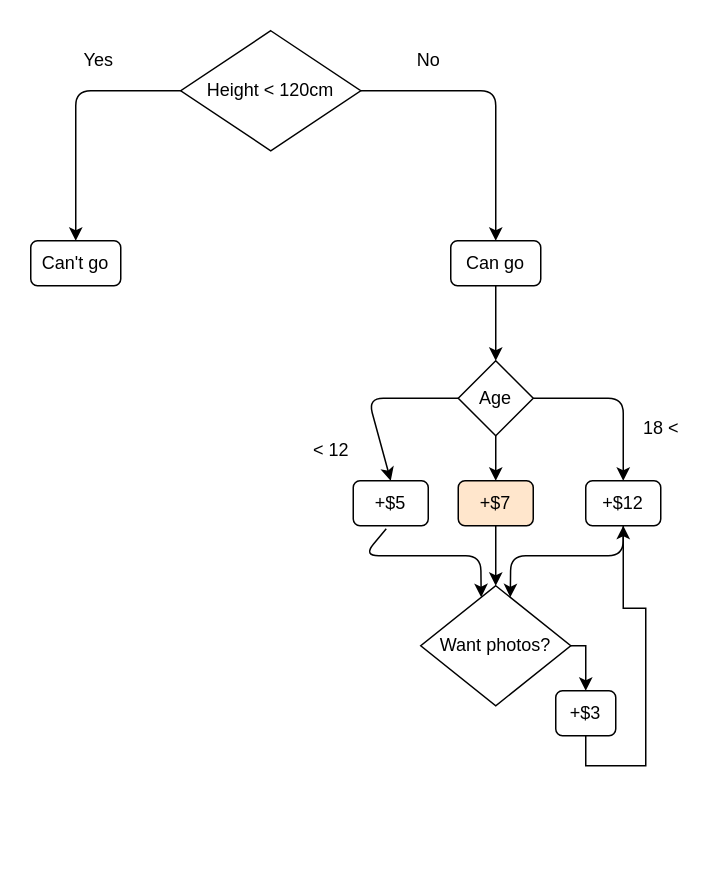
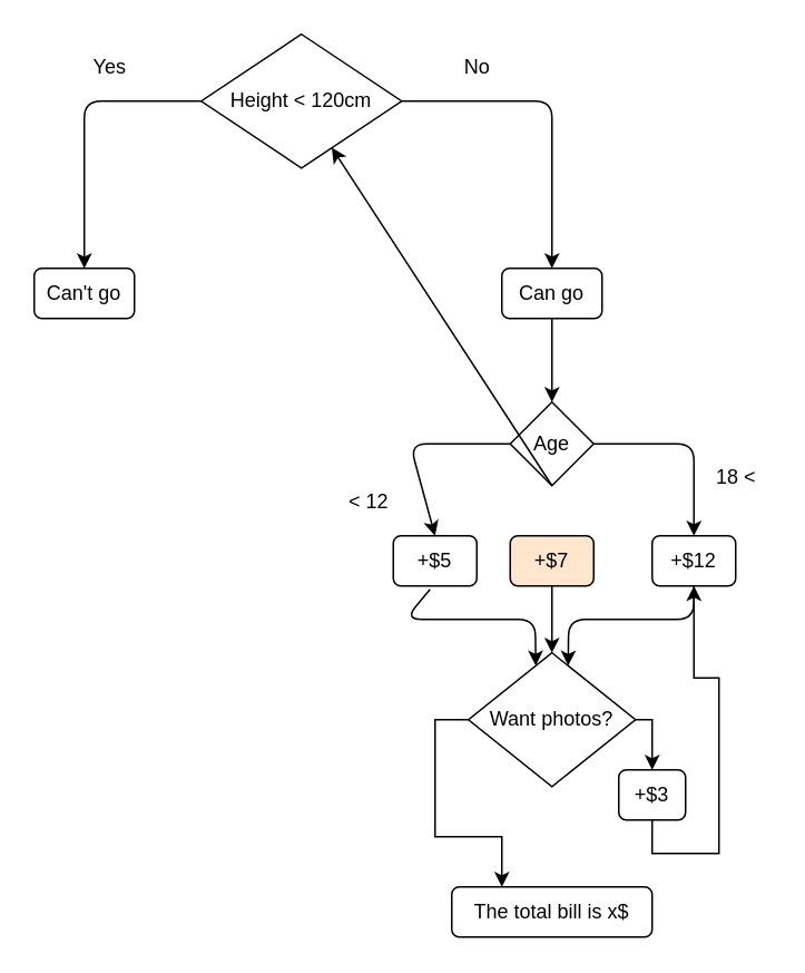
  <mxCell id="0" />
  <mxCell id="1" parent="0" />
  <mxCell id="2" value="Height &amp;lt; 120cm" style="rhombus;whiteSpace=wrap;html=1;" vertex="1" parent="1"><mxGeometry x="120" y="20" width="120" height="80" as="geometry" /></mxCell>
  <mxCell id="3" value="" style="endArrow=classic;html=1;exitX=0;exitY=0.5;exitDx=0;exitDy=0;" edge="1" parent="1" source="2"><mxGeometry width="50" height="50" relative="1" as="geometry"><mxPoint x="160" y="270" as="sourcePoint" /><mxPoint x="50" y="160" as="targetPoint" /><Array as="points"><mxPoint x="50" y="60" /></Array></mxGeometry></mxCell>
  <mxCell id="4" value="" style="endArrow=classic;html=1;exitX=1;exitY=0.5;exitDx=0;exitDy=0;" edge="1" parent="1" source="2"><mxGeometry width="50" height="50" relative="1" as="geometry"><mxPoint x="370" y="60" as="sourcePoint" /><mxPoint x="330" y="160" as="targetPoint" /><Array as="points"><mxPoint x="330" y="60" /></Array></mxGeometry></mxCell>
  <mxCell id="5" value="Yes" style="text;html=1;align=center;verticalAlign=middle;resizable=0;points=[];autosize=1;" vertex="1" parent="1"><mxGeometry x="45" y="30" width="40" height="20" as="geometry" /></mxCell>
  <mxCell id="6" value="No" style="text;html=1;align=center;verticalAlign=middle;resizable=0;points=[];autosize=1;" vertex="1" parent="1"><mxGeometry x="270" y="30" width="30" height="20" as="geometry" /></mxCell>
  <mxCell id="7" value="Can't go" style="rounded=1;whiteSpace=wrap;html=1;" vertex="1" parent="1"><mxGeometry x="20" y="160" width="60" height="30" as="geometry" /></mxCell>
  <mxCell id="8" value="Can go" style="rounded=1;whiteSpace=wrap;html=1;" vertex="1" parent="1"><mxGeometry x="300" y="160" width="60" height="30" as="geometry" /></mxCell>
  <mxCell id="9" value="" style="endArrow=classic;html=1;exitX=0.5;exitY=1;exitDx=0;exitDy=0;" edge="1" parent="1" source="8"><mxGeometry width="50" height="50" relative="1" as="geometry"><mxPoint x="330" y="200" as="sourcePoint" /><mxPoint x="330" y="240" as="targetPoint" /></mxGeometry></mxCell>
  <mxCell id="10" value="Age" style="rhombus;whiteSpace=wrap;html=1;" vertex="1" parent="1"><mxGeometry x="305" y="240" width="50" height="50" as="geometry" /></mxCell>
- <mxCell id="11" value="" style="endArrow=classic;html=1;exitX=0.5;exitY=1;exitDx=0;exitDy=0;" edge="1" parent="1" source="10" target="12"><mxGeometry width="50" height="50" relative="1" as="geometry"><mxPoint x="460" y="300" as="sourcePoint" /><mxPoint x="330" y="340" as="targetPoint" /></mxGeometry></mxCell>
+ <mxCell id="11" value="" style="endArrow=classic;html=1;exitX=0.5;exitY=1;exitDx=0;exitDy=0;" edge="1" parent="1" source="10" target="2"><mxGeometry width="50" height="50" relative="1" as="geometry"><mxPoint x="460" y="300" as="sourcePoint" /><mxPoint x="330" y="340" as="targetPoint" /></mxGeometry></mxCell>
  <mxCell id="12" value="+$7" style="rounded=1;whiteSpace=wrap;html=1;fillColor=#ffe6cc;" vertex="1" parent="1"><mxGeometry x="305" y="320" width="50" height="30" as="geometry" /></mxCell>
  <mxCell id="13" value="+$5" style="rounded=1;whiteSpace=wrap;html=1;" vertex="1" parent="1"><mxGeometry x="235" y="320" width="50" height="30" as="geometry" /></mxCell>
  <mxCell id="14" value="+$12" style="rounded=1;whiteSpace=wrap;html=1;" vertex="1" parent="1"><mxGeometry x="390" y="320" width="50" height="30" as="geometry" /></mxCell>
  <mxCell id="15" value="" style="endArrow=classic;html=1;exitX=1;exitY=0.5;exitDx=0;exitDy=0;entryX=0.5;entryY=0;entryDx=0;entryDy=0;" edge="1" parent="1" source="10" target="14"><mxGeometry width="50" height="50" relative="1" as="geometry"><mxPoint x="460" y="300" as="sourcePoint" /><mxPoint x="510" y="250" as="targetPoint" /><Array as="points"><mxPoint x="415" y="265" /></Array></mxGeometry></mxCell>
  <mxCell id="16" value="" style="endArrow=classic;html=1;exitX=0;exitY=0.5;exitDx=0;exitDy=0;entryX=0.5;entryY=0;entryDx=0;entryDy=0;" edge="1" parent="1" source="10" target="13"><mxGeometry width="50" height="50" relative="1" as="geometry"><mxPoint x="460" y="300" as="sourcePoint" /><mxPoint x="510" y="250" as="targetPoint" /><Array as="points"><mxPoint x="245" y="265" /></Array></mxGeometry></mxCell>
  <mxCell id="17" value="&amp;lt; 12" style="text;html=1;align=center;verticalAlign=middle;resizable=0;points=[];autosize=1;" vertex="1" parent="1"><mxGeometry x="200" y="290" width="40" height="20" as="geometry" /></mxCell>
  <mxCell id="18" value="18 &amp;lt;" style="text;html=1;align=center;verticalAlign=middle;resizable=0;points=[];autosize=1;" vertex="1" parent="1"><mxGeometry x="420" y="275" width="40" height="20" as="geometry" /></mxCell>
  <mxCell id="19" style="edgeStyle=orthogonalEdgeStyle;rounded=0;orthogonalLoop=1;jettySize=auto;html=1;exitX=1;exitY=0.5;exitDx=0;exitDy=0;" edge="1" parent="1" source="21"><mxGeometry relative="1" as="geometry"><mxPoint x="390" y="460" as="targetPoint" /></mxGeometry></mxCell>
+ <mxCell id="20" style="edgeStyle=orthogonalEdgeStyle;rounded=0;orthogonalLoop=1;jettySize=auto;html=1;exitX=0;exitY=0.5;exitDx=0;exitDy=0;entryX=0.25;entryY=0;entryDx=0;entryDy=0;" edge="1" parent="1" source="21" target="25"><mxGeometry relative="1" as="geometry"><mxPoint x="300" y="520" as="targetPoint" /></mxGeometry></mxCell>
  <mxCell id="21" value="Want photos?" style="rhombus;whiteSpace=wrap;html=1;" vertex="1" parent="1"><mxGeometry x="280" y="390" width="100" height="80" as="geometry" /></mxCell>
  <mxCell id="22" value="" style="endArrow=classic;html=1;exitX=0.5;exitY=1;exitDx=0;exitDy=0;entryX=0.5;entryY=0;entryDx=0;entryDy=0;" edge="1" parent="1" source="12" target="21"><mxGeometry width="50" height="50" relative="1" as="geometry"><mxPoint x="460" y="420" as="sourcePoint" /><mxPoint x="510" y="370" as="targetPoint" /></mxGeometry></mxCell>
  <mxCell id="23" value="" style="endArrow=classic;html=1;exitX=0.5;exitY=1;exitDx=0;exitDy=0;entryX=0.597;entryY=0.096;entryDx=0;entryDy=0;entryPerimeter=0;" edge="1" parent="1" source="14" target="21"><mxGeometry width="50" height="50" relative="1" as="geometry"><mxPoint x="460" y="420" as="sourcePoint" /><mxPoint x="330" y="390" as="targetPoint" /><Array as="points"><mxPoint x="415" y="370" /><mxPoint x="340" y="370" /></Array></mxGeometry></mxCell>
  <mxCell id="24" value="" style="endArrow=classic;html=1;exitX=0.44;exitY=1.067;exitDx=0;exitDy=0;exitPerimeter=0;entryX=0.403;entryY=0.096;entryDx=0;entryDy=0;entryPerimeter=0;" edge="1" parent="1" source="13" target="21"><mxGeometry width="50" height="50" relative="1" as="geometry"><mxPoint x="340" y="430" as="sourcePoint" /><mxPoint x="390" y="380" as="targetPoint" /><Array as="points"><mxPoint x="242" y="370" /><mxPoint x="320" y="370" /></Array></mxGeometry></mxCell>
+ <mxCell id="25" value="The total bill is x$" style="rounded=1;whiteSpace=wrap;html=1;" vertex="1" parent="1"><mxGeometry x="270" y="530" width="120" height="30" as="geometry" /></mxCell>
  <mxCell id="26" style="edgeStyle=orthogonalEdgeStyle;rounded=0;orthogonalLoop=1;jettySize=auto;html=1;exitX=0.5;exitY=1;exitDx=0;exitDy=0;" edge="1" parent="1" source="27" target="14"><mxGeometry relative="1" as="geometry" /></mxCell>
  <mxCell id="27" value="+$3" style="rounded=1;whiteSpace=wrap;html=1;" vertex="1" parent="1"><mxGeometry x="370" y="460" width="40" height="30" as="geometry" /></mxCell>
